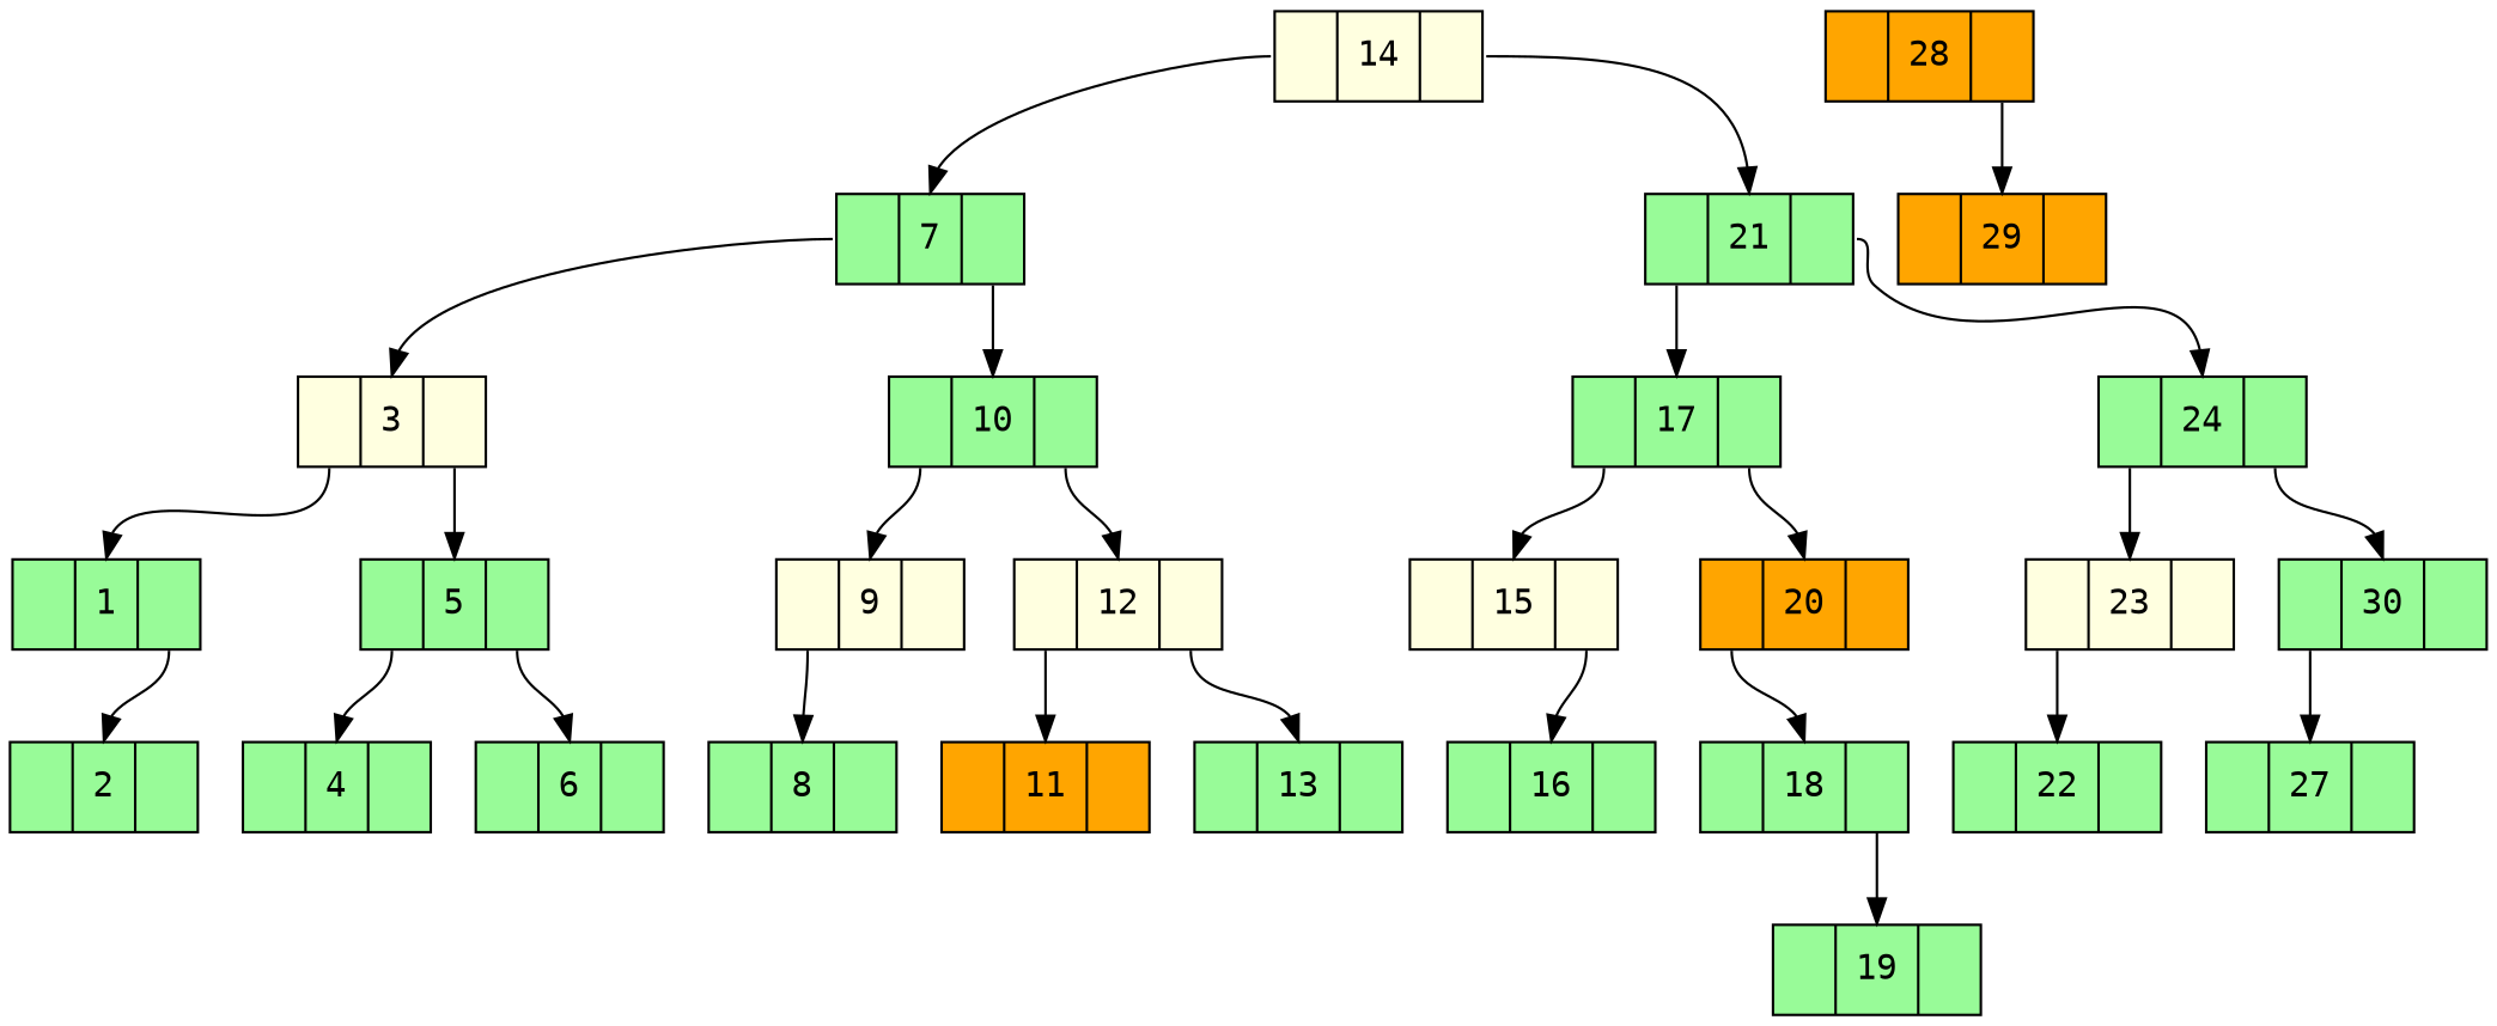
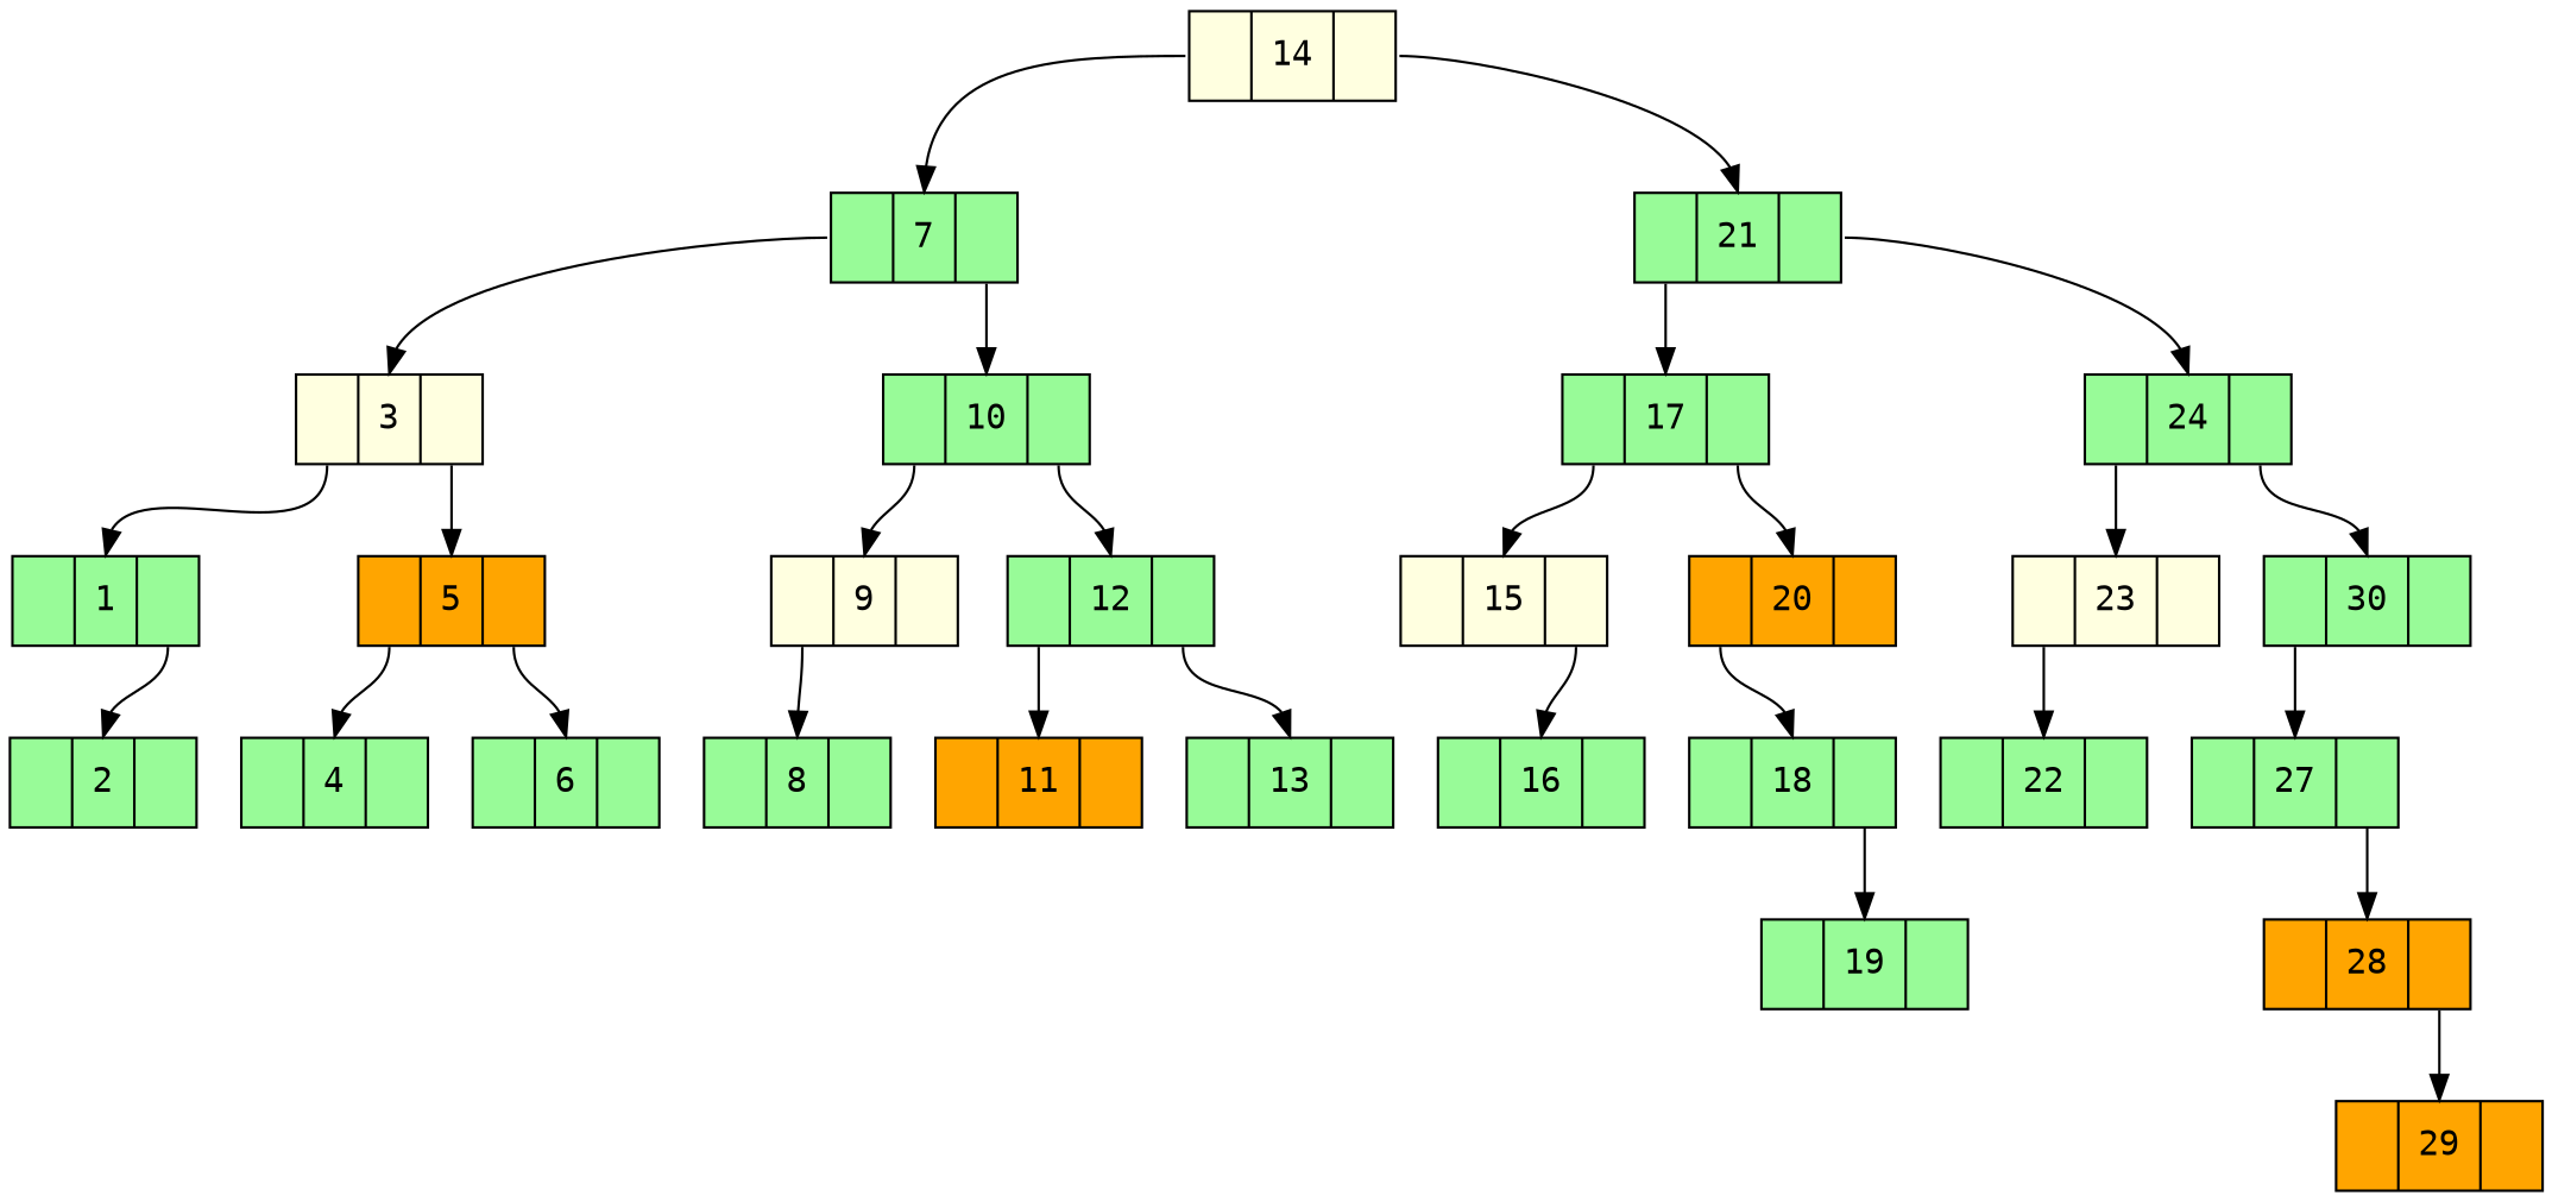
  digraph {
    fontname="DejaVu Sans Mono"
    node [fillcolor=palegreen fontname="DejaVu Sans Mono" shape=record style=filled]
    edge [fontname="DejaVu Sans Mono" headport=D tailport=R]
    n1 [fillcolor=lightyellow label="<L> |<D> 14|<R> "]
    n2 [label="<L> |<D> 7|<R> "]
    n3 [label="<L> |<D> 21|<R> "]
    n4 [fillcolor=lightyellow label="<L> |<D> 3|<R> "]
    n5 [label="<L> |<D> 10|<R> "]
    n6 [label="<L> |<D> 17|<R> "]
    n7 [label="<L> |<D> 24|<R> "]
    n8 [label="<L> |<D> 1|<R> "]
-   n9 [label="<L> |<D> 5|<R> "]
+   n9 [fillcolor=orange label="<L> |<D> 5|<R> "]
    n10 [fillcolor=lightyellow label="<L> |<D> 9|<R> "]
-   n11 [fillcolor=lightyellow label="<L> |<D> 12|<R> "]
+   n11 [label="<L> |<D> 12|<R> "]
    n12 [label="<L> |<D> 2|<R> "]
    n13 [label="<L> |<D> 4|<R> "]
    n14 [label="<L> |<D> 6|<R> "]
    n15 [label="<L> |<D> 8|<R> "]
    n16 [fillcolor=orange label="<L> |<D> 11|<R> "]
    n17 [label="<L> |<D> 13|<R> "]
    n18 [fillcolor=lightyellow label="<L> |<D> 15|<R> "]
    n19 [fillcolor=orange label="<L> |<D> 20|<R> "]
    n20 [fillcolor=lightyellow label="<L> |<D> 23|<R> "]
    n21 [label="<L> |<D> 30|<R> "]
    n22 [label="<L> |<D> 16|<R> "]
    n23 [label="<L> |<D> 18|<R> "]
    n24 [label="<L> |<D> 19|<R> "]
    n25 [label="<L> |<D> 22|<R> "]
    n26 [label="<L> |<D> 27|<R> "]
    n27 [fillcolor=orange label="<L> |<D> 28|<R> "]
    n28 [fillcolor=orange label="<L> |<D> 29|<R> "]
    n1 -> n2 [tailport=L]
    n1 -> n3
    n2 -> n4 [tailport=L]
    n2 -> n5
    n3 -> n6 [tailport=L]
    n3 -> n7
    n4 -> n8 [tailport=L]
    n4 -> n9
    n5 -> n10 [tailport=L]
    n5 -> n11
    n6 -> n18 [tailport=L]
    n6 -> n19
    n7 -> n20 [tailport=L]
    n7 -> n21
    n8 -> n12
    n9 -> n13 [tailport=L]
    n9 -> n14
    n10 -> n15 [tailport=L]
    n11 -> n16 [tailport=L]
    n11 -> n17
    n18 -> n22
    n19 -> n23 [tailport=L]
    n20 -> n25 [tailport=L]
    n21 -> n26 [tailport=L]
    n23 -> n24
+   n26 -> n27
    n27 -> n28
  }
